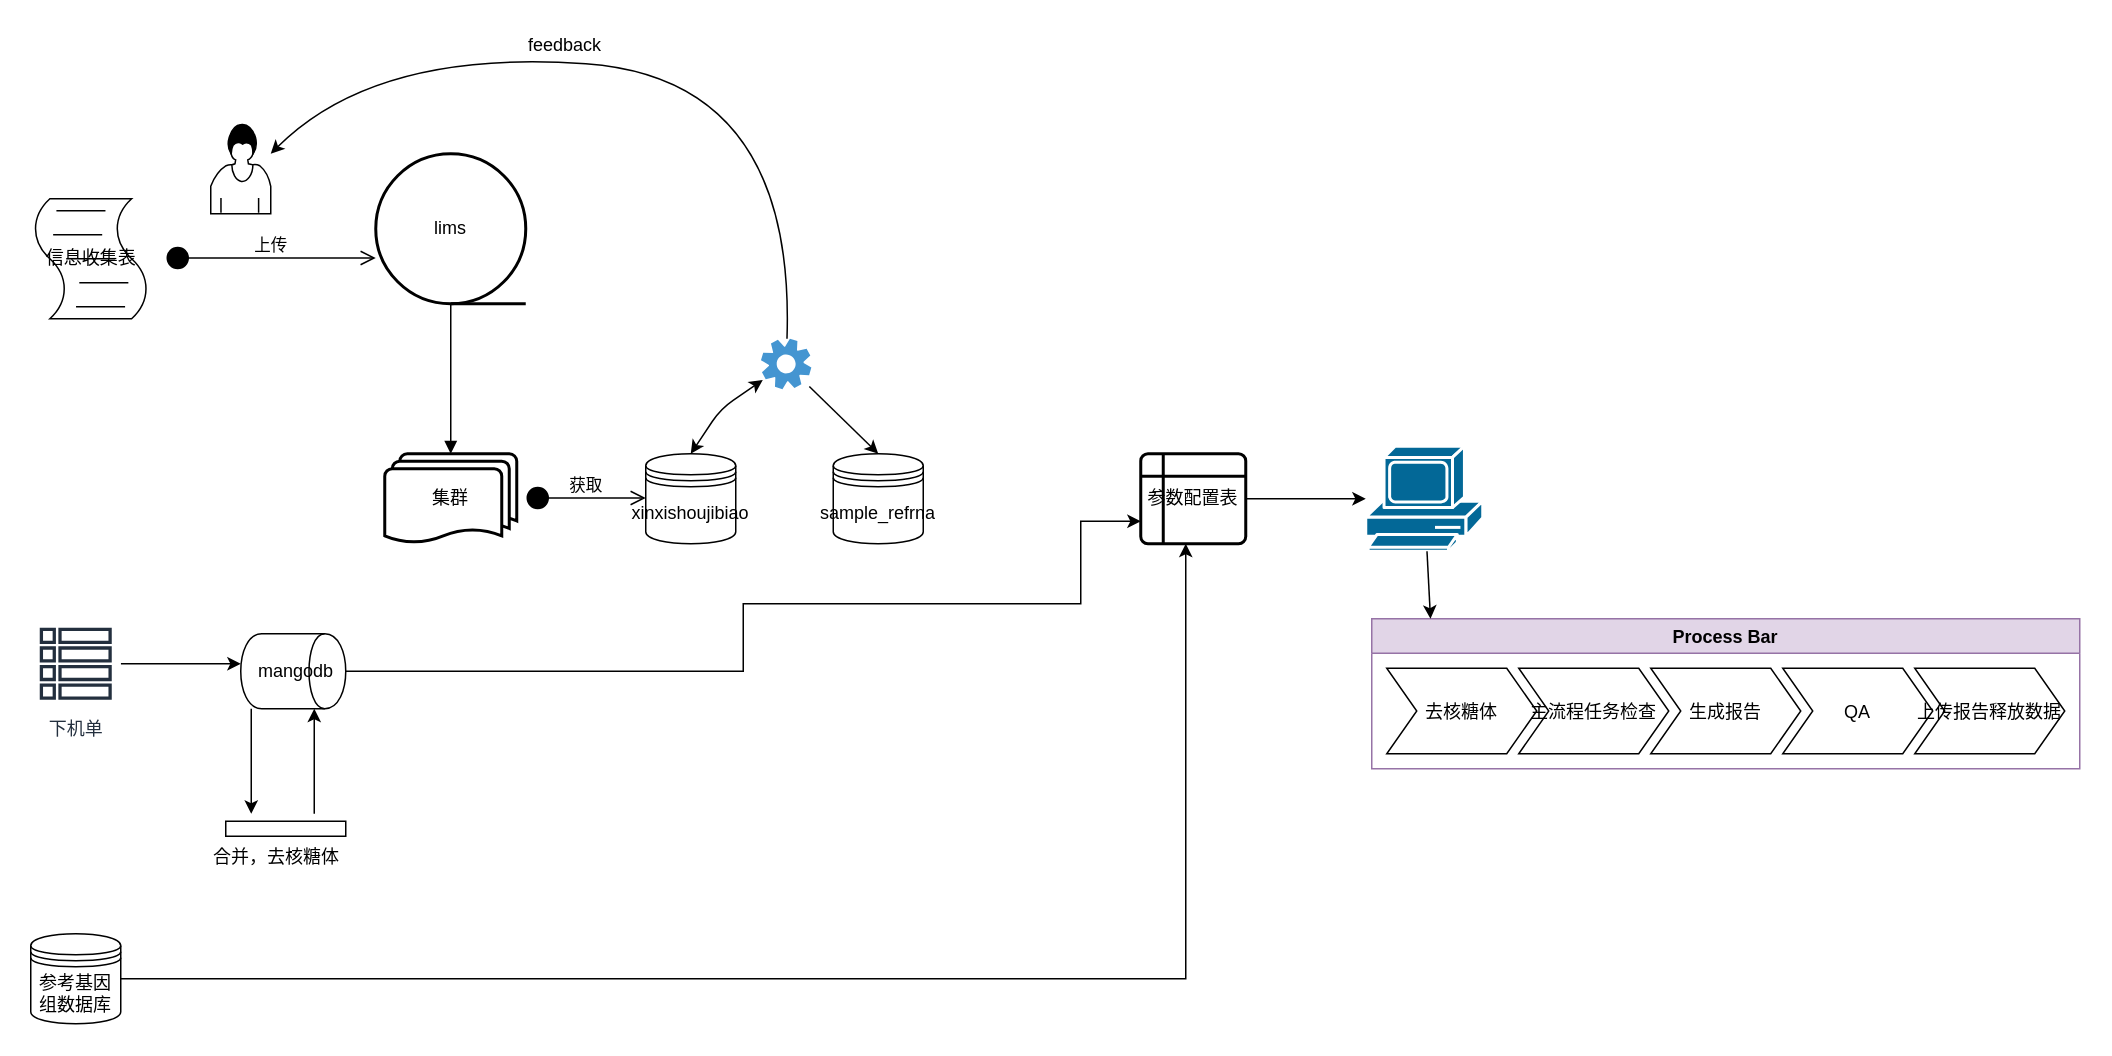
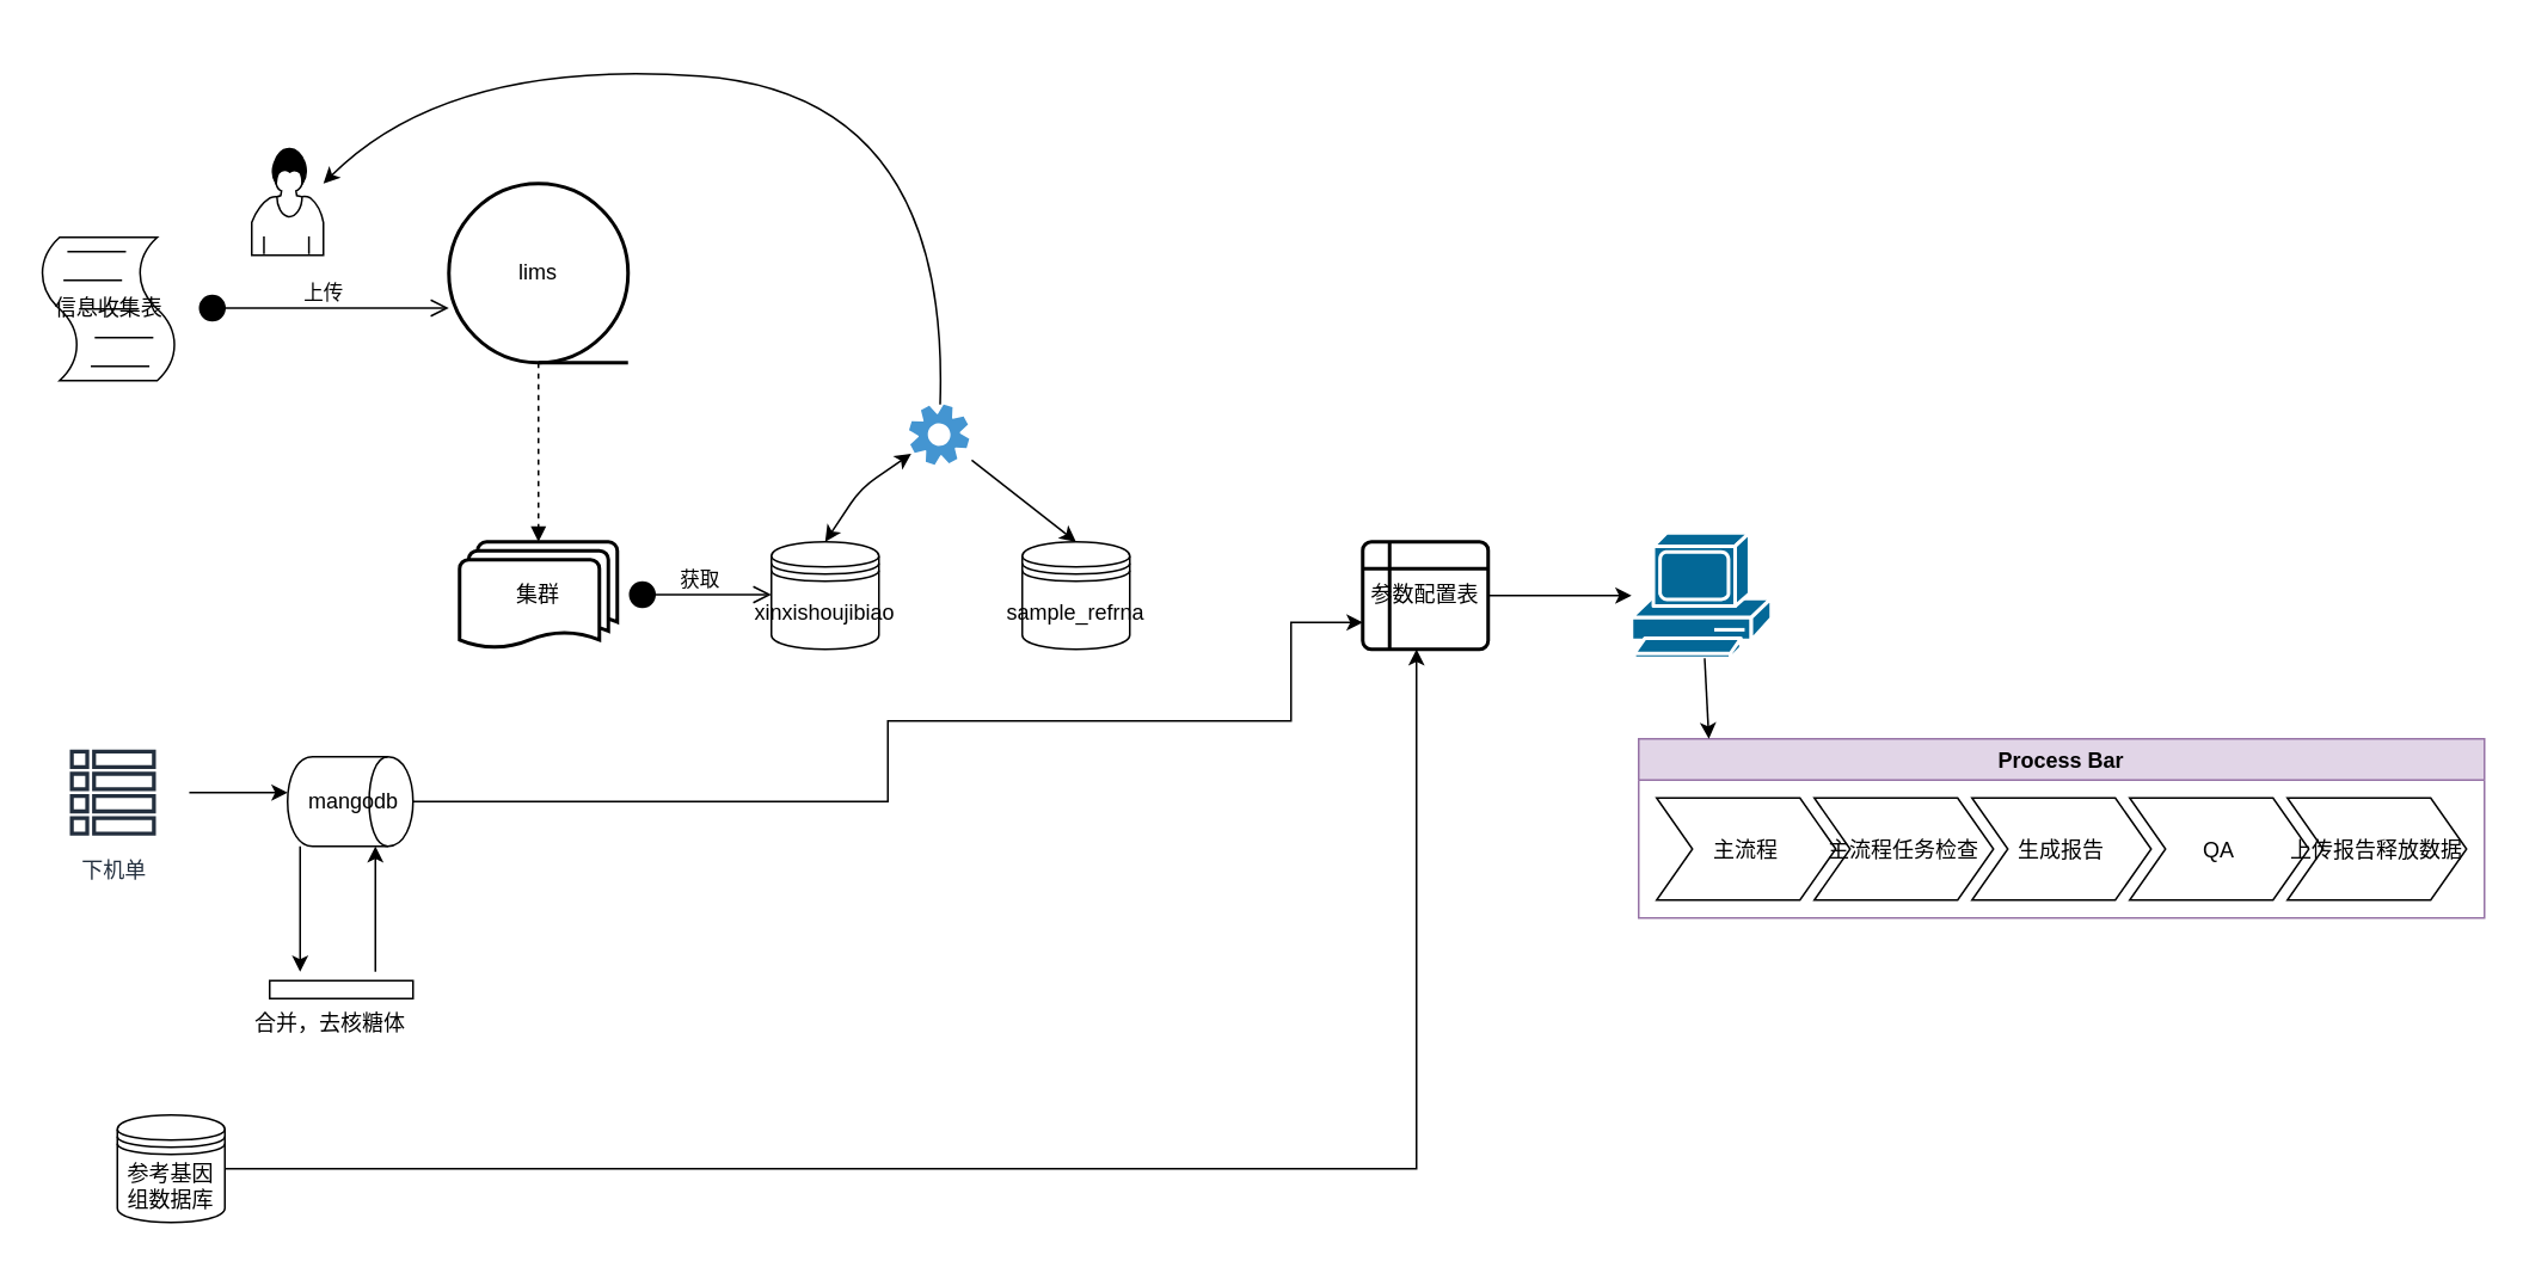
  <mxCell id="0" />
  <mxCell id="1" parent="0" />
  <mxCell id="2" value="集群" style="strokeWidth=2;html=1;shape=mxgraph.flowchart.multi-document;whiteSpace=wrap;" vertex="1" parent="1"><mxGeometry x="256" y="302" width="88" height="60" as="geometry" /></mxCell>
  <mxCell id="3" value="" style="shape=mxgraph.bpmn.user_task;html=1;outlineConnect=0;" vertex="1" parent="1"><mxGeometry x="140" y="82" width="40" height="60" as="geometry" /></mxCell>
  <mxCell id="4" value="lims" style="strokeWidth=2;html=1;shape=mxgraph.flowchart.sequential_data;whiteSpace=wrap;" vertex="1" parent="1"><mxGeometry x="250" y="102" width="100" height="100" as="geometry" /></mxCell>
  <mxCell id="5" value="信息收集表" style="shape=mxgraph.bpmn.script_task;html=1;outlineConnect=0;" vertex="1" parent="1"><mxGeometry x="20" y="132" width="80" height="80" as="geometry" /></mxCell>
  <mxCell id="6" value="上传" style="html=1;verticalAlign=bottom;startArrow=circle;startFill=1;endArrow=open;startSize=6;endSize=8;entryX=0;entryY=0.695;entryDx=0;entryDy=0;entryPerimeter=0;" edge="1" parent="1" target="4"><mxGeometry width="80" relative="1" as="geometry"><mxPoint x="110" y="171.5" as="sourcePoint" /><mxPoint x="190" y="171.5" as="targetPoint" /></mxGeometry></mxCell>
- <mxCell id="7" value="" style="endArrow=block;endFill=1;endSize=6;html=1;exitX=0.5;exitY=1;exitDx=0;exitDy=0;exitPerimeter=0;entryX=0.5;entryY=0;entryDx=0;entryDy=0;entryPerimeter=0;" edge="1" parent="1" source="4" target="2"><mxGeometry width="100" relative="1" as="geometry"><mxPoint x="20" y="382" as="sourcePoint" /><mxPoint x="120" y="382" as="targetPoint" /></mxGeometry></mxCell>
+ <mxCell id="7" value="" style="endArrow=block;endFill=1;endSize=6;html=1;exitX=0.5;exitY=1;exitDx=0;exitDy=0;exitPerimeter=0;entryX=0.5;entryY=0;entryDx=0;entryDy=0;entryPerimeter=0;dashed=1;" edge="1" parent="1" source="4" target="2"><mxGeometry width="100" relative="1" as="geometry"><mxPoint x="20" y="382" as="sourcePoint" /><mxPoint x="120" y="382" as="targetPoint" /></mxGeometry></mxCell>
  <mxCell id="8" value="获取" style="html=1;verticalAlign=bottom;startArrow=circle;startFill=1;endArrow=open;startSize=6;endSize=8;" edge="1" parent="1"><mxGeometry width="80" relative="1" as="geometry"><mxPoint x="350" y="331.5" as="sourcePoint" /><mxPoint x="430" y="331.5" as="targetPoint" /></mxGeometry></mxCell>
  <mxCell id="9" value="xinxishoujibiao" style="shape=datastore;whiteSpace=wrap;html=1;" vertex="1" parent="1"><mxGeometry x="430" y="302" width="60" height="60" as="geometry" /></mxCell>
- <mxCell id="10" value="sample_refrna" style="shape=datastore;whiteSpace=wrap;html=1;" vertex="1" parent="1"><mxGeometry x="555" y="302" width="60" height="60" as="geometry" /></mxCell>
+ <mxCell id="10" value="sample_refrna" style="shape=datastore;whiteSpace=wrap;html=1;" vertex="1" parent="1"><mxGeometry x="570" y="302" width="60" height="60" as="geometry" /></mxCell>
  <mxCell id="11" value="" style="shadow=0;dashed=0;html=1;strokeColor=none;fillColor=#4495D1;labelPosition=center;verticalLabelPosition=bottom;verticalAlign=top;align=center;outlineConnect=0;shape=mxgraph.veeam.2d.service;rotation=-6;" vertex="1" parent="1"><mxGeometry x="507" y="225.5" width="33.2" height="33.2" as="geometry" /></mxCell>
  <mxCell id="12" value="" style="curved=1;endArrow=classic;html=1;" edge="1" parent="1" source="11"><mxGeometry width="50" height="50" relative="1" as="geometry"><mxPoint x="20" y="432" as="sourcePoint" /><mxPoint x="180" y="102" as="targetPoint" /><Array as="points"><mxPoint x="530" y="52" /><mxPoint x="250" y="32" /></Array></mxGeometry></mxCell>
- <mxCell id="13" value="feedback" style="text;html=1;resizable=0;points=[];autosize=1;align=left;verticalAlign=top;spacingTop=-4;" vertex="1" parent="1"><mxGeometry x="350" y="20" width="60" height="20" as="geometry" /></mxCell>
  <mxCell id="14" value="" style="endArrow=classic;html=1;entryX=0.5;entryY=0;entryDx=0;entryDy=0;" edge="1" parent="1" source="11" target="10"><mxGeometry width="50" height="50" relative="1" as="geometry"><mxPoint x="20" y="432" as="sourcePoint" /><mxPoint x="70" y="382" as="targetPoint" /></mxGeometry></mxCell>
  <mxCell id="15" value="" style="endArrow=classic;startArrow=classic;html=1;exitX=0.5;exitY=0;exitDx=0;exitDy=0;" edge="1" parent="1" source="9" target="11"><mxGeometry width="50" height="50" relative="1" as="geometry"><mxPoint x="20" y="432" as="sourcePoint" /><mxPoint x="70" y="382" as="targetPoint" /><Array as="points"><mxPoint x="480" y="272" /></Array></mxGeometry></mxCell>
  <mxCell id="16" value="" style="edgeStyle=orthogonalEdgeStyle;rounded=0;orthogonalLoop=1;jettySize=auto;html=1;" edge="1" parent="1" source="17"><mxGeometry relative="1" as="geometry"><mxPoint x="910" y="332" as="targetPoint" /></mxGeometry></mxCell>
  <mxCell id="17" value="参数配置表" style="shape=internalStorage;whiteSpace=wrap;html=1;dx=15;dy=15;rounded=1;arcSize=8;strokeWidth=2;" vertex="1" parent="1"><mxGeometry x="760" y="302" width="70" height="60" as="geometry" /></mxCell>
  <mxCell id="18" value="" style="edgeStyle=orthogonalEdgeStyle;rounded=0;orthogonalLoop=1;jettySize=auto;html=1;" edge="1" parent="1" source="19"><mxGeometry relative="1" as="geometry"><mxPoint x="160" y="442" as="targetPoint" /></mxGeometry></mxCell>
- <mxCell id="19" value="下机单" style="outlineConnect=0;fontColor=#232F3E;gradientColor=none;strokeColor=#232F3E;fillColor=#ffffff;dashed=0;verticalLabelPosition=bottom;verticalAlign=top;align=center;html=1;fontSize=12;fontStyle=0;aspect=fixed;shape=mxgraph.aws4.resourceIcon;resIcon=mxgraph.aws4.table;" vertex="1" parent="1"><mxGeometry x="20" y="412" width="60" height="60" as="geometry" /></mxCell>
+ <mxCell id="19" value="下机单" style="outlineConnect=0;fontColor=#232F3E;gradientColor=none;strokeColor=#232F3E;fillColor=#ffffff;dashed=0;verticalLabelPosition=bottom;verticalAlign=top;align=center;html=1;fontSize=12;fontStyle=0;aspect=fixed;shape=mxgraph.aws4.resourceIcon;resIcon=mxgraph.aws4.table;" vertex="1" parent="1"><mxGeometry x="20" y="412" width="85" height="60" as="geometry" /></mxCell>
  <mxCell id="20" value="" style="shape=cylinder;whiteSpace=wrap;html=1;boundedLbl=1;backgroundOutline=1;rotation=90;" vertex="1" parent="1"><mxGeometry x="170" y="412" width="50" height="70" as="geometry" /></mxCell>
  <mxCell id="21" value="" style="edgeStyle=orthogonalEdgeStyle;rounded=0;orthogonalLoop=1;jettySize=auto;html=1;entryX=0;entryY=0.75;entryDx=0;entryDy=0;" edge="1" parent="1" target="17"><mxGeometry relative="1" as="geometry"><mxPoint x="230" y="447" as="sourcePoint" /><mxPoint x="320" y="447" as="targetPoint" /><Array as="points"><mxPoint x="495" y="447" /><mxPoint x="495" y="402" /><mxPoint x="720" y="402" /><mxPoint x="720" y="347" /></Array></mxGeometry></mxCell>
  <mxCell id="22" value="mangodb" style="text;html=1;resizable=0;points=[];autosize=1;align=left;verticalAlign=top;spacingTop=-4;" vertex="1" parent="1"><mxGeometry x="170" y="437" width="70" height="20" as="geometry" /></mxCell>
  <mxCell id="23" value="" style="html=1;points=[];perimeter=orthogonalPerimeter;rotation=-90;" vertex="1" parent="1"><mxGeometry x="185" y="512" width="10" height="80" as="geometry" /></mxCell>
  <mxCell id="24" value="" style="endArrow=classic;html=1;exitX=1;exitY=0.9;exitDx=0;exitDy=0;exitPerimeter=0;" edge="1" parent="1" source="20"><mxGeometry width="50" height="50" relative="1" as="geometry"><mxPoint x="20" y="632" as="sourcePoint" /><mxPoint x="167" y="542" as="targetPoint" /></mxGeometry></mxCell>
  <mxCell id="25" value="" style="endArrow=classic;html=1;entryX=1;entryY=0.3;entryDx=0;entryDy=0;" edge="1" parent="1" target="20"><mxGeometry width="50" height="50" relative="1" as="geometry"><mxPoint x="209" y="542" as="sourcePoint" /><mxPoint x="70" y="582" as="targetPoint" /></mxGeometry></mxCell>
  <mxCell id="26" value="合并，去核糖体" style="text;html=1;resizable=0;points=[];autosize=1;align=left;verticalAlign=top;spacingTop=-4;" vertex="1" parent="1"><mxGeometry x="140" y="561" width="100" height="20" as="geometry" /></mxCell>
  <mxCell id="27" value="" style="edgeStyle=orthogonalEdgeStyle;rounded=0;orthogonalLoop=1;jettySize=auto;html=1;" edge="1" parent="1" source="28"><mxGeometry relative="1" as="geometry"><mxPoint x="790" y="362" as="targetPoint" /><Array as="points"><mxPoint x="790" y="652" /><mxPoint x="790" y="362" /></Array></mxGeometry></mxCell>
- <mxCell id="28" value="参考基因组数据库" style="shape=datastore;whiteSpace=wrap;html=1;" vertex="1" parent="1"><mxGeometry x="20" y="622" width="60" height="60" as="geometry" /></mxCell>
+ <mxCell id="28" value="参考基因组数据库" style="shape=datastore;whiteSpace=wrap;html=1;" vertex="1" parent="1"><mxGeometry x="65" y="622" width="60" height="60" as="geometry" /></mxCell>
  <mxCell id="29" value="" style="shape=mxgraph.cisco.computers_and_peripherals.pc;html=1;pointerEvents=1;dashed=0;fillColor=#036897;strokeColor=#ffffff;strokeWidth=2;verticalLabelPosition=bottom;verticalAlign=top;align=center;outlineConnect=0;" vertex="1" parent="1"><mxGeometry x="910" y="297" width="78" height="70" as="geometry" /></mxCell>
  <mxCell id="30" value="Process Bar" style="swimlane;childLayout=stackLayout;horizontal=1;fillColor=#e1d5e7;horizontalStack=1;resizeParent=1;resizeParentMax=0;resizeLast=0;collapsible=0;strokeColor=#9673a6;stackBorder=10;stackSpacing=-12;resizable=1;align=center;points=[];" vertex="1" parent="1"><mxGeometry x="914" y="412" width="472" height="100" as="geometry" /></mxCell>
- <mxCell id="31" value="去核糖体" style="shape=step;perimeter=stepPerimeter;fixedSize=1;points=[];" vertex="1" parent="30"><mxGeometry x="10" y="33" width="100" height="57" as="geometry" /></mxCell>
+ <mxCell id="31" value="主流程" style="shape=step;perimeter=stepPerimeter;fixedSize=1;points=[];" vertex="1" parent="30"><mxGeometry x="10" y="33" width="100" height="57" as="geometry" /></mxCell>
  <mxCell id="32" value="主流程任务检查" style="shape=step;perimeter=stepPerimeter;fixedSize=1;points=[];" vertex="1" parent="30"><mxGeometry x="98" y="33" width="100" height="57" as="geometry" /></mxCell>
  <mxCell id="33" value="生成报告" style="shape=step;perimeter=stepPerimeter;fixedSize=1;points=[];" vertex="1" parent="30"><mxGeometry x="186" y="33" width="100" height="57" as="geometry" /></mxCell>
  <mxCell id="34" value="QA" style="shape=step;perimeter=stepPerimeter;fixedSize=1;points=[];" vertex="1" parent="30"><mxGeometry x="274" y="33" width="100" height="57" as="geometry" /></mxCell>
  <mxCell id="35" value="上传报告释放数据" style="shape=step;perimeter=stepPerimeter;fixedSize=1;points=[];" vertex="1" parent="30"><mxGeometry x="362" y="33" width="100" height="57" as="geometry" /></mxCell>
  <mxCell id="36" value="" style="endArrow=classic;html=1;entryX=0.083;entryY=0;entryDx=0;entryDy=0;entryPerimeter=0;" edge="1" parent="1" source="29" target="30"><mxGeometry width="50" height="50" relative="1" as="geometry"><mxPoint x="1037" y="402" as="sourcePoint" /><mxPoint x="1087" y="352" as="targetPoint" /></mxGeometry></mxCell>
